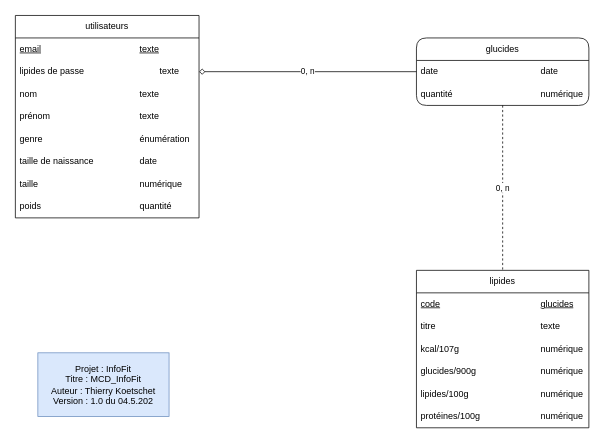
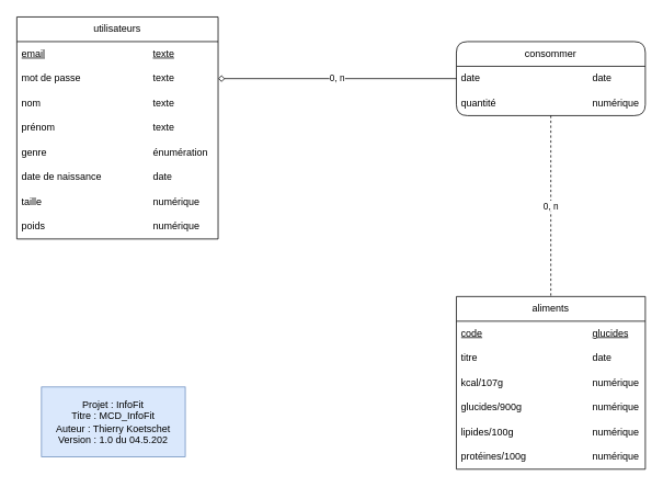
  <mxCell id="0" />
  <mxCell id="1" parent="0" />
- <mxCell id="2" value="lipides" style="swimlane;fontStyle=0;childLayout=stackLayout;horizontal=1;startSize=30;horizontalStack=0;resizeParent=1;resizeParentMax=0;resizeLast=0;collapsible=1;marginBottom=0;whiteSpace=wrap;html=1;" parent="1" vertex="1"><mxGeometry x="555" y="360" width="230" height="210" as="geometry" /></mxCell>
+ <mxCell id="2" value="aliments" style="swimlane;fontStyle=0;childLayout=stackLayout;horizontal=1;startSize=30;horizontalStack=0;resizeParent=1;resizeParentMax=0;resizeLast=0;collapsible=1;marginBottom=0;whiteSpace=wrap;html=1;" parent="1" vertex="1"><mxGeometry x="555" y="360" width="230" height="210" as="geometry" /></mxCell>
  <mxCell id="3" value="code&lt;span style=&quot;white-space: pre;&quot;&gt;&#09;&lt;/span&gt;&lt;span style=&quot;white-space: pre;&quot;&gt;&#09;&lt;/span&gt;&lt;span style=&quot;white-space: pre;&quot;&gt;&#09;&lt;/span&gt;&lt;span style=&quot;white-space: pre;&quot;&gt;&#09;&lt;/span&gt;&lt;span style=&quot;white-space: pre;&quot;&gt;&#09;&lt;/span&gt;glucides" style="text;strokeColor=none;fillColor=none;align=left;verticalAlign=middle;spacingLeft=4;spacingRight=4;overflow=hidden;points=[[0,0.5],[1,0.5]];portConstraint=eastwest;rotatable=0;whiteSpace=wrap;html=1;fontStyle=4" parent="2" vertex="1"><mxGeometry y="30" width="230" height="30" as="geometry" /></mxCell>
- <mxCell id="4" value="titre&lt;span style=&quot;white-space: pre;&quot;&gt;&#09;&lt;/span&gt;&lt;span style=&quot;white-space: pre;&quot;&gt;&#09;&lt;/span&gt;&lt;span style=&quot;white-space: pre;&quot;&gt;&#09;&lt;/span&gt;&lt;span style=&quot;white-space: pre;&quot;&gt;&#09;&lt;/span&gt;&lt;span style=&quot;white-space: pre;&quot;&gt;&#09;&lt;/span&gt;&lt;span style=&quot;white-space: pre;&quot;&gt;&#09;&lt;/span&gt;texte" style="text;strokeColor=none;fillColor=none;align=left;verticalAlign=middle;spacingLeft=4;spacingRight=4;overflow=hidden;points=[[0,0.5],[1,0.5]];portConstraint=eastwest;rotatable=0;whiteSpace=wrap;html=1;fontStyle=0" parent="2" vertex="1"><mxGeometry y="60" width="230" height="30" as="geometry" /></mxCell>
+ <mxCell id="4" value="titre&lt;span style=&quot;white-space: pre;&quot;&gt;&#09;&lt;/span&gt;&lt;span style=&quot;white-space: pre;&quot;&gt;&#09;&lt;/span&gt;&lt;span style=&quot;white-space: pre;&quot;&gt;&#09;&lt;/span&gt;&lt;span style=&quot;white-space: pre;&quot;&gt;&#09;&lt;/span&gt;&lt;span style=&quot;white-space: pre;&quot;&gt;&#09;&lt;/span&gt;&lt;span style=&quot;white-space: pre;&quot;&gt;&#09;&lt;/span&gt;date" style="text;strokeColor=none;fillColor=none;align=left;verticalAlign=middle;spacingLeft=4;spacingRight=4;overflow=hidden;points=[[0,0.5],[1,0.5]];portConstraint=eastwest;rotatable=0;whiteSpace=wrap;html=1;fontStyle=0" parent="2" vertex="1"><mxGeometry y="60" width="230" height="30" as="geometry" /></mxCell>
  <mxCell id="5" value="kcal/107g&lt;span style=&quot;white-space: pre;&quot;&gt;&#09;&lt;/span&gt;&lt;span style=&quot;white-space: pre;&quot;&gt;&#09;&lt;/span&gt;&lt;span style=&quot;white-space: pre;&quot;&gt;&#09;&lt;/span&gt;&lt;span style=&quot;white-space: pre;&quot;&gt;&#09;&lt;/span&gt;&lt;span style=&quot;white-space: pre;&quot;&gt;&#09;&lt;/span&gt;numérique" style="text;strokeColor=none;fillColor=none;align=left;verticalAlign=middle;spacingLeft=4;spacingRight=4;overflow=hidden;points=[[0,0.5],[1,0.5]];portConstraint=eastwest;rotatable=0;whiteSpace=wrap;html=1;" parent="2" vertex="1"><mxGeometry y="90" width="230" height="30" as="geometry" /></mxCell>
  <mxCell id="6" value="glucides/900g&lt;span style=&quot;white-space: pre;&quot;&gt;&#09;&lt;/span&gt;&lt;span style=&quot;white-space: pre;&quot;&gt;&#09;&lt;/span&gt;&lt;span style=&quot;white-space: pre;&quot;&gt;&#09;&lt;/span&gt;&lt;span style=&quot;white-space: pre;&quot;&gt;&#09;&lt;/span&gt;numérique" style="text;strokeColor=none;fillColor=none;align=left;verticalAlign=middle;spacingLeft=4;spacingRight=4;overflow=hidden;points=[[0,0.5],[1,0.5]];portConstraint=eastwest;rotatable=0;whiteSpace=wrap;html=1;" parent="2" vertex="1"><mxGeometry y="120" width="230" height="30" as="geometry" /></mxCell>
  <mxCell id="7" value="lipides/100g&lt;span style=&quot;white-space: pre;&quot;&gt;&#09;&lt;/span&gt;&lt;span style=&quot;white-space: pre;&quot;&gt;&#09;&lt;/span&gt;&lt;span style=&quot;white-space: pre;&quot;&gt;&#09;&lt;/span&gt;&lt;span style=&quot;white-space: pre;&quot;&gt;&#09;&lt;/span&gt;numérique" style="text;strokeColor=none;fillColor=none;align=left;verticalAlign=middle;spacingLeft=4;spacingRight=4;overflow=hidden;points=[[0,0.5],[1,0.5]];portConstraint=eastwest;rotatable=0;whiteSpace=wrap;html=1;" parent="2" vertex="1"><mxGeometry y="150" width="230" height="30" as="geometry" /></mxCell>
  <mxCell id="8" value="protéines/100g&lt;span style=&quot;white-space: pre;&quot;&gt;&#09;&lt;/span&gt;&lt;span style=&quot;white-space: pre;&quot;&gt;&#09;&lt;/span&gt;&lt;span style=&quot;white-space: pre;&quot;&gt;&#09;&lt;/span&gt;numérique" style="text;strokeColor=none;fillColor=none;align=left;verticalAlign=middle;spacingLeft=4;spacingRight=4;overflow=hidden;points=[[0,0.5],[1,0.5]];portConstraint=eastwest;rotatable=0;whiteSpace=wrap;html=1;" parent="2" vertex="1"><mxGeometry y="180" width="230" height="30" as="geometry" /></mxCell>
  <mxCell id="9" value="utilisateurs" style="swimlane;fontStyle=0;childLayout=stackLayout;horizontal=1;startSize=30;horizontalStack=0;resizeParent=1;resizeParentMax=0;resizeLast=0;collapsible=1;marginBottom=0;whiteSpace=wrap;html=1;" parent="1" vertex="1"><mxGeometry x="20" y="20" width="245" height="270" as="geometry" /></mxCell>
  <mxCell id="10" value="email&lt;span style=&quot;white-space: pre;&quot;&gt;&#09;&lt;/span&gt;&lt;span style=&quot;white-space: pre;&quot;&gt;&#09;&lt;/span&gt;&lt;span style=&quot;white-space: pre;&quot;&gt;&#09;&lt;/span&gt;&lt;span style=&quot;white-space: pre;&quot;&gt;&#09;&lt;/span&gt;&lt;span style=&quot;white-space: pre;&quot;&gt;&#09;&lt;/span&gt;texte" style="text;strokeColor=none;fillColor=none;align=left;verticalAlign=middle;spacingLeft=4;spacingRight=4;overflow=hidden;points=[[0,0.5],[1,0.5]];portConstraint=eastwest;rotatable=0;whiteSpace=wrap;html=1;fontStyle=4" parent="9" vertex="1"><mxGeometry y="30" width="245" height="30" as="geometry" /></mxCell>
- <mxCell id="11" value="lipides de passe&lt;span style=&quot;white-space: pre;&quot;&gt;&#09;&lt;span style=&quot;white-space: pre;&quot;&gt;&#09;&lt;/span&gt;&lt;/span&gt;&lt;span style=&quot;white-space: pre;&quot;&gt;&#09;&lt;/span&gt;&lt;span style=&quot;white-space: pre;&quot;&gt;&#09;&lt;/span&gt;texte" style="text;strokeColor=none;fillColor=none;align=left;verticalAlign=middle;spacingLeft=4;spacingRight=4;overflow=hidden;points=[[0,0.5],[1,0.5]];portConstraint=eastwest;rotatable=0;whiteSpace=wrap;html=1;fontStyle=0" parent="9" vertex="1"><mxGeometry y="60" width="245" height="30" as="geometry" /></mxCell>
+ <mxCell id="11" value="mot de passe&lt;span style=&quot;white-space: pre;&quot;&gt;&#09;&lt;span style=&quot;white-space: pre;&quot;&gt;&#09;&lt;/span&gt;&lt;/span&gt;&lt;span style=&quot;white-space: pre;&quot;&gt;&#09;&lt;/span&gt;&lt;span style=&quot;white-space: pre;&quot;&gt;&#09;&lt;/span&gt;texte" style="text;strokeColor=none;fillColor=none;align=left;verticalAlign=middle;spacingLeft=4;spacingRight=4;overflow=hidden;points=[[0,0.5],[1,0.5]];portConstraint=eastwest;rotatable=0;whiteSpace=wrap;html=1;fontStyle=0" parent="9" vertex="1"><mxGeometry y="60" width="245" height="30" as="geometry" /></mxCell>
  <mxCell id="12" value="nom&lt;span style=&quot;white-space: pre;&quot;&gt;&#09;&lt;/span&gt;&lt;span style=&quot;white-space: pre;&quot;&gt;&#09;&lt;/span&gt;&lt;span style=&quot;white-space: pre;&quot;&gt;&#09;&lt;/span&gt;&lt;span style=&quot;white-space: pre;&quot;&gt;&#09;&lt;/span&gt;&lt;span style=&quot;white-space: pre;&quot;&gt;&#09;&lt;/span&gt;&lt;span style=&quot;white-space: pre;&quot;&gt;&#09;&lt;/span&gt;texte" style="text;strokeColor=none;fillColor=none;align=left;verticalAlign=middle;spacingLeft=4;spacingRight=4;overflow=hidden;points=[[0,0.5],[1,0.5]];portConstraint=eastwest;rotatable=0;whiteSpace=wrap;html=1;fontStyle=0" parent="9" vertex="1"><mxGeometry y="90" width="245" height="30" as="geometry" /></mxCell>
  <mxCell id="13" value="prénom&lt;span style=&quot;white-space: pre;&quot;&gt;&#09;&lt;/span&gt;&lt;span style=&quot;white-space: pre;&quot;&gt;&#09;&lt;/span&gt;&lt;span style=&quot;white-space: pre;&quot;&gt;&#09;&lt;/span&gt;&lt;span style=&quot;white-space: pre;&quot;&gt;&#09;&lt;/span&gt;&lt;span style=&quot;white-space: pre;&quot;&gt;&#09;&lt;/span&gt;texte" style="text;strokeColor=none;fillColor=none;align=left;verticalAlign=middle;spacingLeft=4;spacingRight=4;overflow=hidden;points=[[0,0.5],[1,0.5]];portConstraint=eastwest;rotatable=0;whiteSpace=wrap;html=1;fontStyle=0" parent="9" vertex="1"><mxGeometry y="120" width="245" height="30" as="geometry" /></mxCell>
  <mxCell id="14" value="genre&lt;span style=&quot;white-space: pre;&quot;&gt;&#09;&lt;/span&gt;&lt;span style=&quot;white-space: pre;&quot;&gt;&#09;&lt;/span&gt;&lt;span style=&quot;white-space: pre;&quot;&gt;&#09;&lt;/span&gt;&lt;span style=&quot;white-space: pre;&quot;&gt;&#09;&lt;/span&gt;&lt;span style=&quot;white-space: pre;&quot;&gt;&#09;&lt;/span&gt;énumération" style="text;strokeColor=none;fillColor=none;align=left;verticalAlign=middle;spacingLeft=4;spacingRight=4;overflow=hidden;points=[[0,0.5],[1,0.5]];portConstraint=eastwest;rotatable=0;whiteSpace=wrap;html=1;fontStyle=0" parent="9" vertex="1"><mxGeometry y="150" width="245" height="30" as="geometry" /></mxCell>
- <mxCell id="15" value="taille de naissance&lt;span style=&quot;white-space: pre;&quot;&gt;&lt;span style=&quot;white-space: pre;&quot;&gt;&#09;&lt;/span&gt;&lt;/span&gt;&lt;span style=&quot;white-space: pre;&quot;&gt;&#09;&lt;/span&gt;&lt;span style=&quot;white-space: pre;&quot;&gt;&#09;&lt;/span&gt;date" style="text;strokeColor=none;fillColor=none;align=left;verticalAlign=middle;spacingLeft=4;spacingRight=4;overflow=hidden;points=[[0,0.5],[1,0.5]];portConstraint=eastwest;rotatable=0;whiteSpace=wrap;html=1;fontStyle=0" parent="9" vertex="1"><mxGeometry y="180" width="245" height="30" as="geometry" /></mxCell>
+ <mxCell id="15" value="date de naissance&lt;span style=&quot;white-space: pre;&quot;&gt;&lt;span style=&quot;white-space: pre;&quot;&gt;&#09;&lt;/span&gt;&lt;/span&gt;&lt;span style=&quot;white-space: pre;&quot;&gt;&#09;&lt;/span&gt;&lt;span style=&quot;white-space: pre;&quot;&gt;&#09;&lt;/span&gt;date" style="text;strokeColor=none;fillColor=none;align=left;verticalAlign=middle;spacingLeft=4;spacingRight=4;overflow=hidden;points=[[0,0.5],[1,0.5]];portConstraint=eastwest;rotatable=0;whiteSpace=wrap;html=1;fontStyle=0" parent="9" vertex="1"><mxGeometry y="180" width="245" height="30" as="geometry" /></mxCell>
  <mxCell id="16" value="taille&lt;span style=&quot;white-space: pre;&quot;&gt;&#09;&lt;/span&gt;&lt;span style=&quot;white-space: pre;&quot;&gt;&#09;&lt;/span&gt;&lt;span style=&quot;white-space: pre;&quot;&gt;&#09;&lt;/span&gt;&lt;span style=&quot;white-space: pre;&quot;&gt;&#09;&lt;/span&gt;&lt;span style=&quot;white-space: pre;&quot;&gt;&#09;&lt;/span&gt;&lt;span style=&quot;white-space: pre;&quot;&gt;&#09;&lt;/span&gt;numérique" style="text;strokeColor=none;fillColor=none;align=left;verticalAlign=middle;spacingLeft=4;spacingRight=4;overflow=hidden;points=[[0,0.5],[1,0.5]];portConstraint=eastwest;rotatable=0;whiteSpace=wrap;html=1;fontStyle=0" parent="9" vertex="1"><mxGeometry y="210" width="245" height="30" as="geometry" /></mxCell>
- <mxCell id="17" value="poids&lt;span style=&quot;white-space: pre;&quot;&gt;&#09;&lt;/span&gt;&lt;span style=&quot;white-space: pre;&quot;&gt;&#09;&lt;/span&gt;&lt;span style=&quot;white-space: pre;&quot;&gt;&#09;&lt;/span&gt;&lt;span style=&quot;white-space: pre;&quot;&gt;&#09;&lt;/span&gt;&lt;span style=&quot;white-space: pre;&quot;&gt;&#09;&lt;/span&gt;quantité" style="text;strokeColor=none;fillColor=none;align=left;verticalAlign=middle;spacingLeft=4;spacingRight=4;overflow=hidden;points=[[0,0.5],[1,0.5]];portConstraint=eastwest;rotatable=0;whiteSpace=wrap;html=1;fontStyle=0" parent="9" vertex="1"><mxGeometry y="240" width="245" height="30" as="geometry" /></mxCell>
+ <mxCell id="17" value="poids&lt;span style=&quot;white-space: pre;&quot;&gt;&#09;&lt;/span&gt;&lt;span style=&quot;white-space: pre;&quot;&gt;&#09;&lt;/span&gt;&lt;span style=&quot;white-space: pre;&quot;&gt;&#09;&lt;/span&gt;&lt;span style=&quot;white-space: pre;&quot;&gt;&#09;&lt;/span&gt;&lt;span style=&quot;white-space: pre;&quot;&gt;&#09;&lt;/span&gt;numérique" style="text;strokeColor=none;fillColor=none;align=left;verticalAlign=middle;spacingLeft=4;spacingRight=4;overflow=hidden;points=[[0,0.5],[1,0.5]];portConstraint=eastwest;rotatable=0;whiteSpace=wrap;html=1;fontStyle=0" parent="9" vertex="1"><mxGeometry y="240" width="245" height="30" as="geometry" /></mxCell>
  <mxCell id="18" value="Projet : InfoFit&lt;br&gt;Titre : MCD_InfoFit&lt;br&gt;Auteur : Thierry Koetschet&lt;br&gt;Version : 1.0 du 04.5.202" style="rounded=0;whiteSpace=wrap;html=1;fillColor=#dae8fc;strokeColor=#6c8ebf;" parent="1" vertex="1"><mxGeometry x="50" y="470" width="175" height="85" as="geometry" /></mxCell>
  <mxCell id="19" value="0, n" style="edgeStyle=orthogonalEdgeStyle;rounded=0;orthogonalLoop=1;jettySize=auto;html=1;exitX=0;exitY=0.5;exitDx=0;exitDy=0;entryX=1;entryY=0.5;entryDx=0;entryDy=0;endArrow=diamond;endFill=0;" parent="1" source="22" target="11" edge="1"><mxGeometry relative="1" as="geometry"><mxPoint x="555" y="95" as="sourcePoint" /><mxPoint x="245" y="95" as="targetPoint" /></mxGeometry></mxCell>
  <mxCell id="20" value="0, n" style="edgeStyle=orthogonalEdgeStyle;rounded=0;orthogonalLoop=1;jettySize=auto;html=1;exitX=0.5;exitY=1;exitDx=0;exitDy=0;entryX=0.5;entryY=0;entryDx=0;entryDy=0;endArrow=none;endFill=0;exitPerimeter=0;dashed=1;" parent="1" source="23" target="2" edge="1"><mxGeometry relative="1" as="geometry"><mxPoint x="670" y="170.99" as="sourcePoint" /></mxGeometry></mxCell>
- <mxCell id="21" value="glucides" style="swimlane;fontStyle=0;childLayout=stackLayout;horizontal=1;startSize=30;horizontalStack=0;resizeParent=1;resizeParentMax=0;resizeLast=0;collapsible=1;marginBottom=0;whiteSpace=wrap;html=1;rounded=1;" parent="1" vertex="1"><mxGeometry x="555" y="50" width="230" height="90" as="geometry" /></mxCell>
+ <mxCell id="21" value="consommer" style="swimlane;fontStyle=0;childLayout=stackLayout;horizontal=1;startSize=30;horizontalStack=0;resizeParent=1;resizeParentMax=0;resizeLast=0;collapsible=1;marginBottom=0;whiteSpace=wrap;html=1;rounded=1;" parent="1" vertex="1"><mxGeometry x="555" y="50" width="230" height="90" as="geometry" /></mxCell>
  <mxCell id="22" value="date&lt;span style=&quot;white-space: pre;&quot;&gt;&#09;&lt;/span&gt;&lt;span style=&quot;white-space: pre;&quot;&gt;&#09;&lt;/span&gt;&lt;span style=&quot;white-space: pre;&quot;&gt;&#09;&lt;/span&gt;&lt;span style=&quot;white-space: pre;&quot;&gt;&#09;&lt;/span&gt;&lt;span style=&quot;white-space: pre;&quot;&gt;&#09;&lt;/span&gt;&lt;span style=&quot;white-space: pre;&quot;&gt;&#09;&lt;/span&gt;date" style="text;strokeColor=none;fillColor=none;align=left;verticalAlign=middle;spacingLeft=4;spacingRight=4;overflow=hidden;points=[[0,0.5],[1,0.5]];portConstraint=eastwest;rotatable=0;whiteSpace=wrap;html=1;fontStyle=0" parent="21" vertex="1"><mxGeometry y="30" width="230" height="30" as="geometry" /></mxCell>
  <mxCell id="23" value="quantité&lt;span style=&quot;white-space: pre;&quot;&gt;&#09;&lt;/span&gt;&lt;span style=&quot;white-space: pre;&quot;&gt;&#09;&lt;/span&gt;&lt;span style=&quot;white-space: pre;&quot;&gt;&#09;&lt;/span&gt;&lt;span style=&quot;white-space: pre;&quot;&gt;&#09;&lt;/span&gt;&lt;span style=&quot;white-space: pre;&quot;&gt;&#09;&lt;/span&gt;numérique" style="text;strokeColor=none;fillColor=none;align=left;verticalAlign=middle;spacingLeft=4;spacingRight=4;overflow=hidden;points=[[0,0.5],[1,0.5]];portConstraint=eastwest;rotatable=0;whiteSpace=wrap;html=1;fontStyle=0" parent="21" vertex="1"><mxGeometry y="60" width="230" height="30" as="geometry" /></mxCell>
